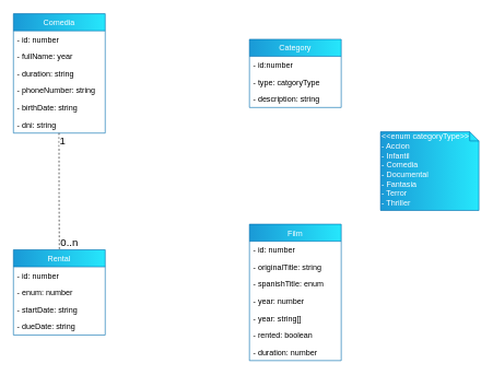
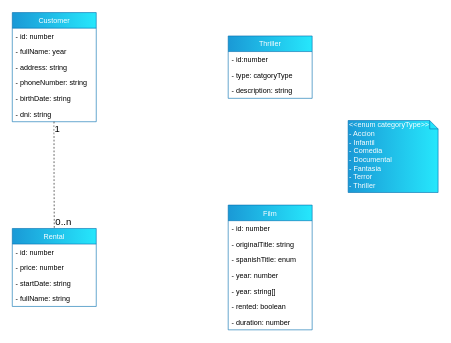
  <mxCell id="0" />
  <mxCell id="1" parent="0" />
- <mxCell id="2" value="Comedia" style="swimlane;fontStyle=0;childLayout=stackLayout;horizontal=1;startSize=26;horizontalStack=0;resizeParent=1;resizeParentMax=0;resizeLast=0;collapsible=1;marginBottom=0;strokeColor=#006EAF;fontColor=#ffffff;fillColor=#1A99D6;gradientDirection=east;gradientColor=#26E7FC;" parent="1" vertex="1"><mxGeometry x="20" y="20" width="140" height="182" as="geometry" /></mxCell>
+ <mxCell id="2" value="Customer" style="swimlane;fontStyle=0;childLayout=stackLayout;horizontal=1;startSize=26;horizontalStack=0;resizeParent=1;resizeParentMax=0;resizeLast=0;collapsible=1;marginBottom=0;strokeColor=#006EAF;fontColor=#ffffff;fillColor=#1A99D6;gradientDirection=east;gradientColor=#26E7FC;" parent="1" vertex="1"><mxGeometry x="20" y="20" width="140" height="182" as="geometry" /></mxCell>
  <mxCell id="3" value="- id: number" style="text;strokeColor=none;fillColor=none;align=left;verticalAlign=top;spacingLeft=4;spacingRight=4;overflow=hidden;rotatable=0;points=[[0,0.5],[1,0.5]];portConstraint=eastwest;" parent="2" vertex="1"><mxGeometry y="26" width="140" height="26" as="geometry" /></mxCell>
  <mxCell id="4" value="- fullName: year" style="text;strokeColor=none;fillColor=none;align=left;verticalAlign=top;spacingLeft=4;spacingRight=4;overflow=hidden;rotatable=0;points=[[0,0.5],[1,0.5]];portConstraint=eastwest;" parent="2" vertex="1"><mxGeometry y="52" width="140" height="26" as="geometry" /></mxCell>
- <mxCell id="5" value="- duration: string" style="text;strokeColor=none;fillColor=none;align=left;verticalAlign=top;spacingLeft=4;spacingRight=4;overflow=hidden;rotatable=0;points=[[0,0.5],[1,0.5]];portConstraint=eastwest;" parent="2" vertex="1"><mxGeometry y="78" width="140" height="26" as="geometry" /></mxCell>
+ <mxCell id="5" value="- address: string" style="text;strokeColor=none;fillColor=none;align=left;verticalAlign=top;spacingLeft=4;spacingRight=4;overflow=hidden;rotatable=0;points=[[0,0.5],[1,0.5]];portConstraint=eastwest;" parent="2" vertex="1"><mxGeometry y="78" width="140" height="26" as="geometry" /></mxCell>
  <mxCell id="6" value="- phoneNumber: string" style="text;strokeColor=none;fillColor=none;align=left;verticalAlign=top;spacingLeft=4;spacingRight=4;overflow=hidden;rotatable=0;points=[[0,0.5],[1,0.5]];portConstraint=eastwest;" parent="2" vertex="1"><mxGeometry y="104" width="140" height="26" as="geometry" /></mxCell>
  <mxCell id="7" value="- birthDate: string" style="text;strokeColor=none;fillColor=none;align=left;verticalAlign=top;spacingLeft=4;spacingRight=4;overflow=hidden;rotatable=0;points=[[0,0.5],[1,0.5]];portConstraint=eastwest;" parent="2" vertex="1"><mxGeometry y="130" width="140" height="26" as="geometry" /></mxCell>
  <mxCell id="8" value="- dni: string" style="text;strokeColor=none;fillColor=none;align=left;verticalAlign=top;spacingLeft=4;spacingRight=4;overflow=hidden;rotatable=0;points=[[0,0.5],[1,0.5]];portConstraint=eastwest;" parent="2" vertex="1"><mxGeometry y="156" width="140" height="26" as="geometry" /></mxCell>
  <mxCell id="9" value="Rental" style="swimlane;fontStyle=0;childLayout=stackLayout;horizontal=1;startSize=26;horizontalStack=0;resizeParent=1;resizeParentMax=0;resizeLast=0;collapsible=1;marginBottom=0;strokeColor=#006EAF;fontColor=#ffffff;fillColor=#1A99D6;gradientDirection=east;gradientColor=#26E7FC;" parent="1" vertex="1"><mxGeometry x="20" y="380" width="140" height="130" as="geometry" /></mxCell>
  <mxCell id="10" value="- id: number" style="text;strokeColor=none;fillColor=none;align=left;verticalAlign=top;spacingLeft=4;spacingRight=4;overflow=hidden;rotatable=0;points=[[0,0.5],[1,0.5]];portConstraint=eastwest;" parent="9" vertex="1"><mxGeometry y="26" width="140" height="26" as="geometry" /></mxCell>
- <mxCell id="11" value="- enum: number" style="text;strokeColor=none;fillColor=none;align=left;verticalAlign=top;spacingLeft=4;spacingRight=4;overflow=hidden;rotatable=0;points=[[0,0.5],[1,0.5]];portConstraint=eastwest;" parent="9" vertex="1"><mxGeometry y="52" width="140" height="26" as="geometry" /></mxCell>
+ <mxCell id="11" value="- price: number" style="text;strokeColor=none;fillColor=none;align=left;verticalAlign=top;spacingLeft=4;spacingRight=4;overflow=hidden;rotatable=0;points=[[0,0.5],[1,0.5]];portConstraint=eastwest;" parent="9" vertex="1"><mxGeometry y="52" width="140" height="26" as="geometry" /></mxCell>
  <mxCell id="12" value="- startDate: string" style="text;strokeColor=none;fillColor=none;align=left;verticalAlign=top;spacingLeft=4;spacingRight=4;overflow=hidden;rotatable=0;points=[[0,0.5],[1,0.5]];portConstraint=eastwest;" parent="9" vertex="1"><mxGeometry y="78" width="140" height="26" as="geometry" /></mxCell>
- <mxCell id="13" value="- dueDate: string" style="text;strokeColor=none;fillColor=none;align=left;verticalAlign=top;spacingLeft=4;spacingRight=4;overflow=hidden;rotatable=0;points=[[0,0.5],[1,0.5]];portConstraint=eastwest;" parent="9" vertex="1"><mxGeometry y="104" width="140" height="26" as="geometry" /></mxCell>
+ <mxCell id="13" value="- fullName: string" style="text;strokeColor=none;fillColor=none;align=left;verticalAlign=top;spacingLeft=4;spacingRight=4;overflow=hidden;rotatable=0;points=[[0,0.5],[1,0.5]];portConstraint=eastwest;" parent="9" vertex="1"><mxGeometry y="104" width="140" height="26" as="geometry" /></mxCell>
  <mxCell id="14" value="" style="endArrow=none;html=1;edgeStyle=orthogonalEdgeStyle;entryX=0.5;entryY=0;entryDx=0;entryDy=0;exitX=0.497;exitY=0.999;exitDx=0;exitDy=0;exitPerimeter=0;dashed=1;" parent="1" source="8" target="9" edge="1"><mxGeometry relative="1" as="geometry"><mxPoint x="90" y="220" as="sourcePoint" /><mxPoint x="490" y="390" as="targetPoint" /></mxGeometry></mxCell>
  <mxCell id="15" value="1" style="edgeLabel;resizable=0;html=1;align=left;verticalAlign=bottom;fontSize=16;" parent="14" connectable="0" vertex="1"><mxGeometry x="-1" relative="1" as="geometry"><mxPoint x="-1" y="23.03" as="offset" /></mxGeometry></mxCell>
  <mxCell id="16" value="0..n" style="edgeLabel;resizable=0;html=1;align=right;verticalAlign=bottom;fontSize=16;" parent="14" connectable="0" vertex="1"><mxGeometry x="1" relative="1" as="geometry"><mxPoint x="29" as="offset" /></mxGeometry></mxCell>
- <mxCell id="17" value="Category" style="swimlane;fontStyle=0;childLayout=stackLayout;horizontal=1;startSize=26;horizontalStack=0;resizeParent=1;resizeParentMax=0;resizeLast=0;collapsible=1;marginBottom=0;strokeColor=#006EAF;fontColor=#ffffff;fillColor=#1A99D6;gradientDirection=east;gradientColor=#26E7FC;" parent="1" vertex="1"><mxGeometry x="380" y="59" width="140" height="104" as="geometry" /></mxCell>
+ <mxCell id="17" value="Thriller" style="swimlane;fontStyle=0;childLayout=stackLayout;horizontal=1;startSize=26;horizontalStack=0;resizeParent=1;resizeParentMax=0;resizeLast=0;collapsible=1;marginBottom=0;strokeColor=#006EAF;fontColor=#ffffff;fillColor=#1A99D6;gradientDirection=east;gradientColor=#26E7FC;" parent="1" vertex="1"><mxGeometry x="380" y="59" width="140" height="104" as="geometry" /></mxCell>
  <mxCell id="18" value="- id:number" style="text;strokeColor=none;fillColor=none;align=left;verticalAlign=top;spacingLeft=4;spacingRight=4;overflow=hidden;rotatable=0;points=[[0,0.5],[1,0.5]];portConstraint=eastwest;" parent="17" vertex="1"><mxGeometry y="26" width="140" height="26" as="geometry" /></mxCell>
  <mxCell id="19" value="- type: catgoryType" style="text;strokeColor=none;fillColor=none;align=left;verticalAlign=top;spacingLeft=4;spacingRight=4;overflow=hidden;rotatable=0;points=[[0,0.5],[1,0.5]];portConstraint=eastwest;" parent="17" vertex="1"><mxGeometry y="52" width="140" height="26" as="geometry" /></mxCell>
  <mxCell id="20" value="- description: string" style="text;strokeColor=none;fillColor=none;align=left;verticalAlign=top;spacingLeft=4;spacingRight=4;overflow=hidden;rotatable=0;points=[[0,0.5],[1,0.5]];portConstraint=eastwest;" parent="17" vertex="1"><mxGeometry y="78" width="140" height="26" as="geometry" /></mxCell>
  <mxCell id="21" value="Film" style="swimlane;fontStyle=0;childLayout=stackLayout;horizontal=1;startSize=26;horizontalStack=0;resizeParent=1;resizeParentMax=0;resizeLast=0;collapsible=1;marginBottom=0;strokeColor=#006EAF;fontColor=#ffffff;fillColor=#1A99D6;gradientDirection=east;gradientColor=#26E7FC;" parent="1" vertex="1"><mxGeometry x="380" y="341" width="140" height="208" as="geometry" /></mxCell>
  <mxCell id="22" value="- id: number" style="text;strokeColor=none;fillColor=none;align=left;verticalAlign=top;spacingLeft=4;spacingRight=4;overflow=hidden;rotatable=0;points=[[0,0.5],[1,0.5]];portConstraint=eastwest;" parent="21" vertex="1"><mxGeometry y="26" width="140" height="26" as="geometry" /></mxCell>
  <mxCell id="23" value="- originalTitle: string" style="text;strokeColor=none;fillColor=none;align=left;verticalAlign=top;spacingLeft=4;spacingRight=4;overflow=hidden;rotatable=0;points=[[0,0.5],[1,0.5]];portConstraint=eastwest;" parent="21" vertex="1"><mxGeometry y="52" width="140" height="26" as="geometry" /></mxCell>
  <mxCell id="24" value="- spanishTitle: enum" style="text;strokeColor=none;fillColor=none;align=left;verticalAlign=top;spacingLeft=4;spacingRight=4;overflow=hidden;rotatable=0;points=[[0,0.5],[1,0.5]];portConstraint=eastwest;" parent="21" vertex="1"><mxGeometry y="78" width="140" height="26" as="geometry" /></mxCell>
  <mxCell id="25" value="- year: number" style="text;strokeColor=none;fillColor=none;align=left;verticalAlign=top;spacingLeft=4;spacingRight=4;overflow=hidden;rotatable=0;points=[[0,0.5],[1,0.5]];portConstraint=eastwest;" parent="21" vertex="1"><mxGeometry y="104" width="140" height="26" as="geometry" /></mxCell>
  <mxCell id="26" value="- year: string[]" style="text;strokeColor=none;fillColor=none;align=left;verticalAlign=top;spacingLeft=4;spacingRight=4;overflow=hidden;rotatable=0;points=[[0,0.5],[1,0.5]];portConstraint=eastwest;" parent="21" vertex="1"><mxGeometry y="130" width="140" height="26" as="geometry" /></mxCell>
  <mxCell id="27" value="- rented: boolean" style="text;strokeColor=none;fillColor=none;align=left;verticalAlign=top;spacingLeft=4;spacingRight=4;overflow=hidden;rotatable=0;points=[[0,0.5],[1,0.5]];portConstraint=eastwest;" parent="21" vertex="1"><mxGeometry y="156" width="140" height="26" as="geometry" /></mxCell>
  <mxCell id="28" value="- duration: number" style="text;strokeColor=none;fillColor=none;align=left;verticalAlign=top;spacingLeft=4;spacingRight=4;overflow=hidden;rotatable=0;points=[[0,0.5],[1,0.5]];portConstraint=eastwest;" parent="21" vertex="1"><mxGeometry y="182" width="140" height="26" as="geometry" /></mxCell>
  <mxCell id="29" value="&amp;lt;&amp;lt;enum categoryType&amp;gt;&amp;gt;&lt;br&gt;- Accion&lt;br&gt;- Infantil&lt;br&gt;- Comedia&lt;br&gt;- Documental&lt;br&gt;- Fantasia&lt;br&gt;- Terror&lt;br&gt;- Thriller" style="shape=note;whiteSpace=wrap;html=1;size=14;verticalAlign=top;align=left;spacingTop=-6;strokeColor=#006EAF;fontColor=#ffffff;fillColor=#1A99D6;gradientDirection=east;gradientColor=#26E7FC;" parent="1" vertex="1"><mxGeometry x="580" y="200" width="150" height="120" as="geometry" /></mxCell>
